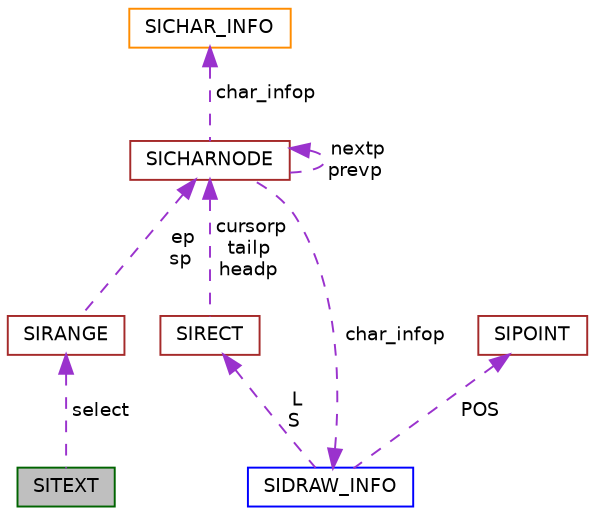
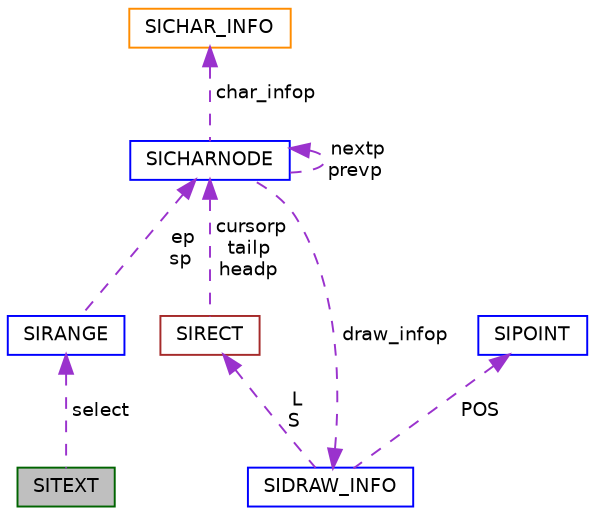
  digraph {
    node [color=blue fillcolor=white fontname=Helvetica fontsize=10 shape=record style=filled]
    edge [color=darkorchid3 dir=back fontname=Helvetica fontsize=10 labelfontname=Helvetica labelfontsize=10 style=dashed]
    n1 [color=darkgreen fillcolor=grey75 fontcolor=black height=0.2 label=SITEXT width=0.4]
-   n2 [color=brown height=0.2 label=SIRANGE width=0.4]
-   n3 [color=brown height=0.2 label=SICHARNODE width=0.4]
+   n2 [height=0.2 label=SIRANGE width=0.4]
+   n3 [height=0.2 label=SICHARNODE width=0.4]
    n4 [color=brown height=0.2 label=SIRECT width=0.4]
    n5 [color=darkorange height=0.2 label=SICHAR_INFO width=0.4]
    n6 [height=0.2 label=SIDRAW_INFO width=0.4]
-   n7 [color=brown height=0.2 label=SIPOINT width=0.4]
+   n7 [height=0.2 label=SIPOINT width=0.4]
    n2 -> n1 [label=" select"]
    n3 -> n2 [label=" ep\nsp"]
    n3 -> n3 [label=" nextp\nprevp"]
    n3 -> n4 [label=" cursorp\ntailp\nheadp"]
    n4 -> n6 [label=" L\nS"]
    n5 -> n3 [label=" char_infop"]
-   n6 -> n3 [label=" char_infop"]
+   n6 -> n3 [label=" draw_infop"]
    n7 -> n6 [label=" POS"]
  }
